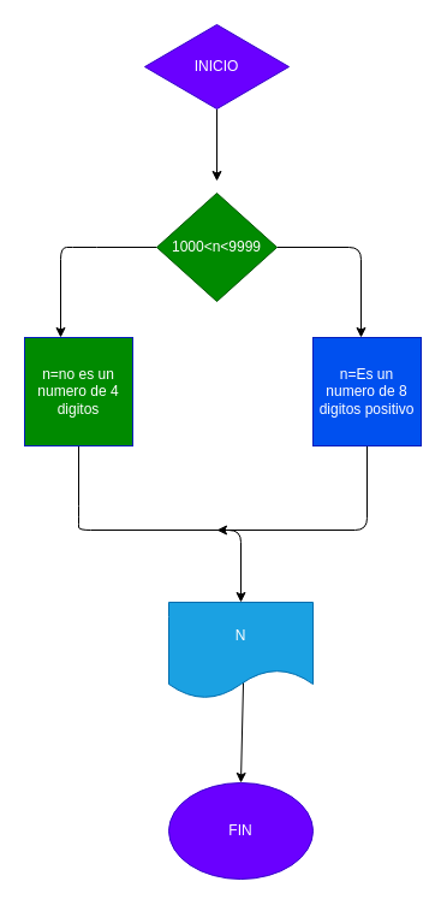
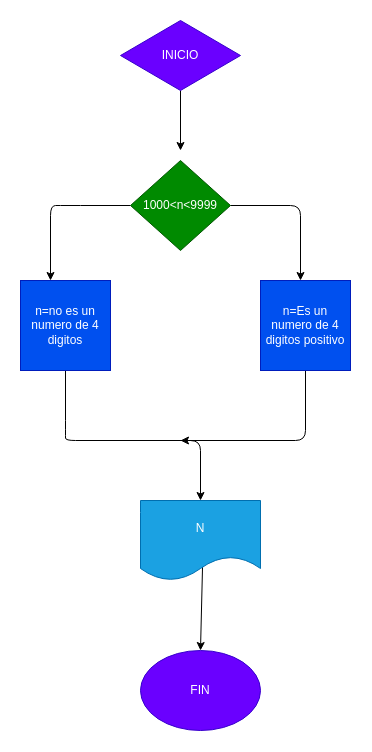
  <mxCell id="0" />
  <mxCell id="1" parent="0" />
  <mxCell id="2" value="" style="edgeStyle=none;html=1;" parent="1" source="3" edge="1"><mxGeometry relative="1" as="geometry"><mxPoint x="180" y="150" as="targetPoint" /></mxGeometry></mxCell>
  <mxCell id="3" value="INICIO" style="rhombus;whiteSpace=wrap;html=1;fillColor=#6a00ff;fontColor=#ffffff;strokeColor=#3700CC;" parent="1" vertex="1"><mxGeometry x="120" y="20" width="120" height="70" as="geometry" /></mxCell>
  <mxCell id="4" style="edgeStyle=none;html=1;" parent="1" source="6" edge="1"><mxGeometry relative="1" as="geometry"><mxPoint x="300" y="280" as="targetPoint" /><Array as="points"><mxPoint x="300" y="205" /></Array></mxGeometry></mxCell>
  <mxCell id="5" style="edgeStyle=none;html=1;" parent="1" source="6" edge="1"><mxGeometry relative="1" as="geometry"><mxPoint x="50" y="280" as="targetPoint" /><Array as="points"><mxPoint x="70" y="205" /><mxPoint x="50" y="205" /></Array></mxGeometry></mxCell>
  <mxCell id="6" value="1000&amp;lt;n&amp;lt;9999" style="rhombus;whiteSpace=wrap;html=1;fillColor=#008a00;fontColor=#ffffff;strokeColor=#005700;" parent="1" vertex="1"><mxGeometry x="130" y="160" width="100" height="90" as="geometry" /></mxCell>
  <mxCell id="7" style="edgeStyle=none;html=1;" parent="1" source="8" edge="1"><mxGeometry relative="1" as="geometry"><mxPoint x="180" y="440" as="targetPoint" /><Array as="points"><mxPoint x="305" y="440" /></Array></mxGeometry></mxCell>
- <mxCell id="8" value="n=Es un numero de 8 digitos positivo" style="whiteSpace=wrap;html=1;aspect=fixed;fillColor=#0050ef;fontColor=#ffffff;strokeColor=#001DBC;" parent="1" vertex="1"><mxGeometry x="260" y="280" width="90" height="90" as="geometry" /></mxCell>
+ <mxCell id="8" value="n=Es un numero de 4 digitos positivo" style="whiteSpace=wrap;html=1;aspect=fixed;fillColor=#0050ef;fontColor=#ffffff;strokeColor=#001DBC;" parent="1" vertex="1"><mxGeometry x="260" y="280" width="90" height="90" as="geometry" /></mxCell>
  <mxCell id="9" style="edgeStyle=none;html=1;exitX=0.5;exitY=1;exitDx=0;exitDy=0;" parent="1" source="10" edge="1"><mxGeometry relative="1" as="geometry"><mxPoint x="200" y="500" as="targetPoint" /><Array as="points"><mxPoint x="65" y="430" /><mxPoint x="65" y="440" /><mxPoint x="200" y="440" /></Array></mxGeometry></mxCell>
- <mxCell id="10" value="n=no es un numero de 4 digitos" style="whiteSpace=wrap;html=1;aspect=fixed;fillColor=#008a00;fontColor=#ffffff;strokeColor=#001DBC;" parent="1" vertex="1"><mxGeometry x="20" y="280" width="90" height="90" as="geometry" /></mxCell>
+ <mxCell id="10" value="n=no es un numero de 4 digitos" style="whiteSpace=wrap;html=1;aspect=fixed;fillColor=#0050ef;fontColor=#ffffff;strokeColor=#001DBC;" parent="1" vertex="1"><mxGeometry x="20" y="280" width="90" height="90" as="geometry" /></mxCell>
  <mxCell id="11" style="edgeStyle=none;html=1;exitX=0.517;exitY=0.825;exitDx=0;exitDy=0;exitPerimeter=0;" parent="1" source="12" edge="1"><mxGeometry relative="1" as="geometry"><mxPoint x="200" y="650" as="targetPoint" /></mxGeometry></mxCell>
  <mxCell id="12" value="N" style="shape=document;whiteSpace=wrap;html=1;boundedLbl=1;fillColor=#1ba1e2;fontColor=#ffffff;strokeColor=#006EAF;" parent="1" vertex="1"><mxGeometry x="140" y="500" width="120" height="80" as="geometry" /></mxCell>
  <mxCell id="13" value="FIN" style="ellipse;whiteSpace=wrap;html=1;fillColor=#6a00ff;fontColor=#ffffff;strokeColor=#3700CC;" parent="1" vertex="1"><mxGeometry x="140" y="650" width="120" height="80" as="geometry" /></mxCell>
